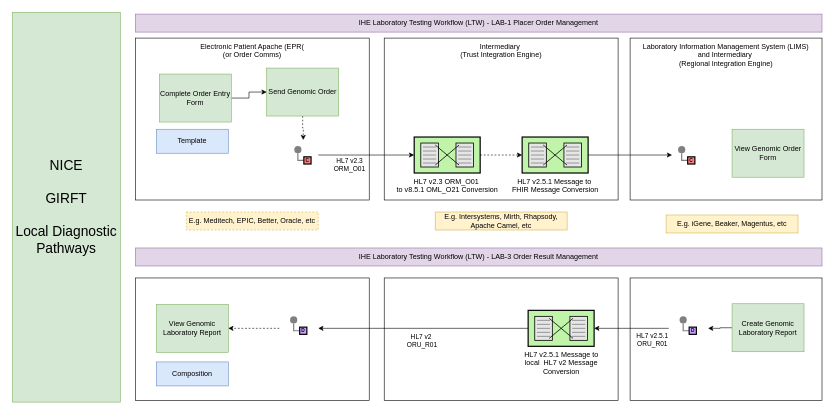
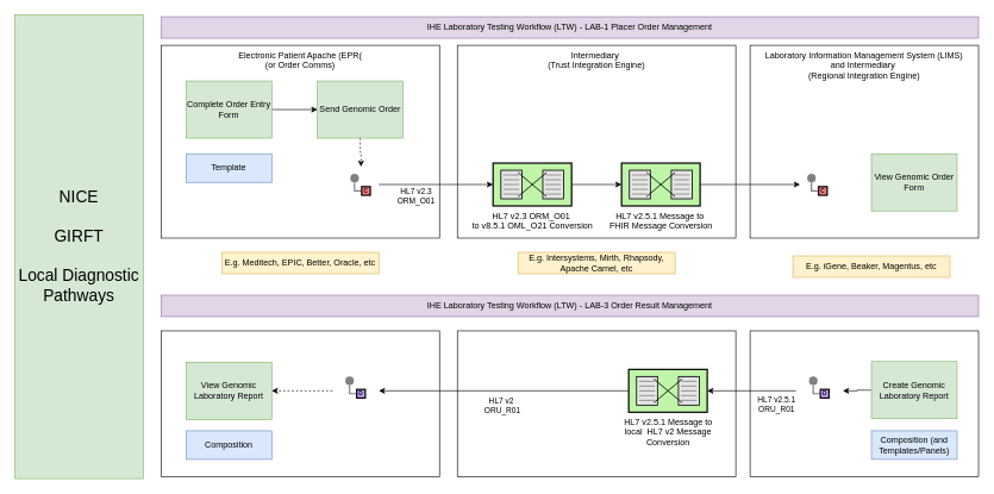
  <mxCell id="0" />
  <mxCell id="1" parent="0" />
  <mxCell id="2" value="" style="rounded=0;whiteSpace=wrap;html=1;" vertex="1" parent="1"><mxGeometry x="1050" y="463" width="320" height="204" as="geometry" /></mxCell>
  <mxCell id="3" value="" style="rounded=0;whiteSpace=wrap;html=1;" vertex="1" parent="1"><mxGeometry x="225" y="463" width="390" height="204" as="geometry" /></mxCell>
  <mxCell id="4" value="" style="rounded=0;whiteSpace=wrap;html=1;" vertex="1" parent="1"><mxGeometry x="640" y="463" width="390" height="204" as="geometry" /></mxCell>
  <mxCell id="5" value="" style="rounded=0;whiteSpace=wrap;html=1;strokeColor=none;" vertex="1" parent="1"><mxGeometry x="1114.5" y="517" width="65.5" height="60" as="geometry" /></mxCell>
  <mxCell id="6" value="Laboratory Information Management System (LIMS) &lt;br&gt;and Intermediary&amp;nbsp;&lt;br&gt;(Regional Integration Engine)" style="rounded=0;whiteSpace=wrap;html=1;verticalAlign=top;" vertex="1" parent="1"><mxGeometry x="1050" y="63" width="320" height="270" as="geometry" /></mxCell>
  <mxCell id="7" value="Intermediary&amp;nbsp;&lt;br&gt;(Trust Integration Engine)" style="rounded=0;whiteSpace=wrap;html=1;verticalAlign=top;" vertex="1" parent="1"><mxGeometry x="640" y="63" width="390" height="270" as="geometry" /></mxCell>
- <mxCell id="8" value="E.g. Meditech, EPIC, Better, Oracle, etc" style="rounded=0;whiteSpace=wrap;html=1;fillColor=#fff2cc;strokeColor=#d6b656;dashed=1;" vertex="1" parent="1"><mxGeometry x="310" y="353" width="220" height="30" as="geometry" /></mxCell>
+ <mxCell id="8" value="E.g. Meditech, EPIC, Better, Oracle, etc" style="rounded=0;whiteSpace=wrap;html=1;fillColor=#fff2cc;strokeColor=#d6b656;" vertex="1" parent="1"><mxGeometry x="310" y="353" width="220" height="30" as="geometry" /></mxCell>
  <mxCell id="9" value="&lt;font style=&quot;font-size: 12px;&quot;&gt;HL7 v2.3 ORM_O01&amp;nbsp;&lt;/font&gt;&lt;div&gt;&lt;font style=&quot;font-size: 12px;&quot;&gt;to v8.5.1 OML_O21 Conversion&lt;/font&gt;&lt;/div&gt;" style="html=1;strokeWidth=2;outlineConnect=0;dashed=0;align=center;fontSize=8;shape=mxgraph.eip.message_translator;fillColor=#c0f5a9;verticalLabelPosition=bottom;verticalAlign=top;" vertex="1" parent="1"><mxGeometry x="690" y="228" width="110" height="60" as="geometry" /></mxCell>
  <mxCell id="10" style="edgeStyle=orthogonalEdgeStyle;rounded=0;orthogonalLoop=1;jettySize=auto;html=1;entryX=0;entryY=0.5;entryDx=0;entryDy=0;" edge="1" parent="1" source="11" target="26"><mxGeometry relative="1" as="geometry" /></mxCell>
  <mxCell id="11" value="&lt;font style=&quot;font-size: 12px;&quot;&gt;HL7 v2.5.1 Message to&amp;nbsp;&lt;/font&gt;&lt;div&gt;&lt;font style=&quot;font-size: 12px;&quot;&gt;FHIR Message Conversion&lt;/font&gt;&lt;/div&gt;" style="html=1;strokeWidth=2;outlineConnect=0;dashed=0;align=center;fontSize=8;shape=mxgraph.eip.message_translator;fillColor=#c0f5a9;verticalLabelPosition=bottom;verticalAlign=top;" vertex="1" parent="1"><mxGeometry x="870" y="228" width="110" height="60" as="geometry" /></mxCell>
  <mxCell id="12" value="Electronic Patient Apache (EPR( &lt;br&gt;(or Order Comms)" style="rounded=0;whiteSpace=wrap;html=1;verticalAlign=top;" vertex="1" parent="1"><mxGeometry x="225" y="63" width="390" height="270" as="geometry" /></mxCell>
  <mxCell id="13" value="" style="whiteSpace=wrap;html=1;aspect=fixed;strokeColor=none;" vertex="1" parent="1"><mxGeometry x="480" y="233" width="50" height="50" as="geometry" /></mxCell>
  <mxCell id="14" style="edgeStyle=orthogonalEdgeStyle;rounded=0;orthogonalLoop=1;jettySize=auto;html=1;entryX=0;entryY=0.5;entryDx=0;entryDy=0;entryPerimeter=0;" edge="1" parent="1" source="21" target="20"><mxGeometry relative="1" as="geometry" /></mxCell>
  <mxCell id="15" value="" style="edgeStyle=orthogonalEdgeStyle;rounded=0;exitX=0;exitY=0.5;endArrow=none;dashed=0;html=1;strokeColor=#808080;strokeWidth=2;" edge="1" parent="1" source="17" target="16"><mxGeometry relative="1" as="geometry" /></mxCell>
  <mxCell id="16" value="" style="strokeWidth=2;dashed=0;align=center;fontSize=8;shape=ellipse;fillColor=#808080;strokeColor=none;" vertex="1" parent="1"><mxGeometry x="490" y="243" width="12" height="12" as="geometry" /></mxCell>
  <mxCell id="17" value="C" style="strokeWidth=2;dashed=0;align=center;fontSize=8;shape=rect;fillColor=#FF8080;fontStyle=1;whiteSpace=wrap;html=1;" vertex="1" parent="1"><mxGeometry x="506" y="261" width="12" height="12" as="geometry" /></mxCell>
  <mxCell id="18" value="Template" style="rounded=0;whiteSpace=wrap;html=1;fillColor=#dae8fc;strokeColor=#6c8ebf;" vertex="1" parent="1"><mxGeometry x="260" y="215" width="120" height="40" as="geometry" /></mxCell>
  <mxCell id="19" style="edgeStyle=orthogonalEdgeStyle;rounded=0;orthogonalLoop=1;jettySize=auto;html=1;entryX=0.5;entryY=0;entryDx=0;entryDy=0;dashed=1;" edge="1" parent="1" source="20" target="13"><mxGeometry relative="1" as="geometry" /></mxCell>
  <mxCell id="20" value="Send Genomic Order" style="points=[[0.25,0,0],[0.5,0,0],[0.75,0,0],[1,0.25,0],[1,0.5,0],[1,0.75,0],[0.75,1,0],[0.5,1,0],[0.25,1,0],[0,0.75,0],[0,0.5,0],[0,0.25,0]];shape=mxgraph.bpmn.task2;whiteSpace=wrap;rectStyle=rounded;size=10;html=1;container=1;expand=0;collapsible=0;taskMarker=send;fillColor=#d5e8d4;strokeColor=#82b366;" vertex="1" parent="1"><mxGeometry x="444" y="113" width="120" height="80" as="geometry" /></mxCell>
- <mxCell id="21" value="Complete Order Entry Form" style="points=[[0.25,0,0],[0.5,0,0],[0.75,0,0],[1,0.25,0],[1,0.5,0],[1,0.75,0],[0.75,1,0],[0.5,1,0],[0.25,1,0],[0,0.75,0],[0,0.5,0],[0,0.25,0]];shape=mxgraph.bpmn.task2;whiteSpace=wrap;rectStyle=rounded;size=10;html=1;container=1;expand=0;collapsible=0;taskMarker=user;fillColor=#d5e8d4;strokeColor=#82b366;" vertex="1" parent="1"><mxGeometry x="265" y="123" width="120" height="80" as="geometry" /></mxCell>
+ <mxCell id="21" value="Complete Order Entry Form" style="points=[[0.25,0,0],[0.5,0,0],[0.75,0,0],[1,0.25,0],[1,0.5,0],[1,0.75,0],[0.75,1,0],[0.5,1,0],[0.25,1,0],[0,0.75,0],[0,0.5,0],[0,0.25,0]];shape=mxgraph.bpmn.task2;whiteSpace=wrap;rectStyle=rounded;size=10;html=1;container=1;expand=0;collapsible=0;taskMarker=user;fillColor=#d5e8d4;strokeColor=#82b366;" vertex="1" parent="1"><mxGeometry x="260" y="113" width="120" height="80" as="geometry" /></mxCell>
  <mxCell id="22" style="edgeStyle=orthogonalEdgeStyle;rounded=0;orthogonalLoop=1;jettySize=auto;html=1;" edge="1" parent="1" source="13" target="9"><mxGeometry relative="1" as="geometry" /></mxCell>
  <mxCell id="23" value="HL7 v2.3&lt;br&gt;ORM_O01" style="edgeLabel;html=1;align=center;verticalAlign=middle;resizable=0;points=[];" connectable="0" vertex="1" parent="22"><mxGeometry x="-0.267" y="3" relative="1" as="geometry"><mxPoint x="-8" y="18" as="offset" /></mxGeometry></mxCell>
- <mxCell id="24" style="edgeStyle=orthogonalEdgeStyle;rounded=0;orthogonalLoop=1;jettySize=auto;html=1;entryX=0;entryY=0.5;entryDx=0;entryDy=0;entryPerimeter=0;dashed=1;" edge="1" parent="1" source="9" target="11"><mxGeometry relative="1" as="geometry" /></mxCell>
+ <mxCell id="24" style="edgeStyle=orthogonalEdgeStyle;rounded=0;orthogonalLoop=1;jettySize=auto;html=1;entryX=0;entryY=0.5;entryDx=0;entryDy=0;entryPerimeter=0;" edge="1" parent="1" source="9" target="11"><mxGeometry relative="1" as="geometry" /></mxCell>
  <mxCell id="25" value="E.g. Intersystems, Mirth, Rhapsody, Apache Camel, etc" style="rounded=0;whiteSpace=wrap;html=1;fillColor=#fff2cc;strokeColor=#d6b656;" vertex="1" parent="1"><mxGeometry x="725" y="353" width="220" height="30" as="geometry" /></mxCell>
  <mxCell id="26" value="" style="whiteSpace=wrap;html=1;aspect=fixed;strokeColor=none;" vertex="1" parent="1"><mxGeometry x="1120" y="233" width="50" height="50" as="geometry" /></mxCell>
  <mxCell id="27" value="" style="edgeStyle=orthogonalEdgeStyle;rounded=0;exitX=0;exitY=0.5;endArrow=none;dashed=0;html=1;strokeColor=#808080;strokeWidth=2;" edge="1" parent="1" source="29" target="28"><mxGeometry relative="1" as="geometry" /></mxCell>
  <mxCell id="28" value="" style="strokeWidth=2;dashed=0;align=center;fontSize=8;shape=ellipse;fillColor=#808080;strokeColor=none;" vertex="1" parent="1"><mxGeometry x="1130" y="243" width="12" height="12" as="geometry" /></mxCell>
  <mxCell id="29" value="C" style="strokeWidth=2;dashed=0;align=center;fontSize=8;shape=rect;fillColor=#FF8080;fontStyle=1;whiteSpace=wrap;html=1;" vertex="1" parent="1"><mxGeometry x="1146" y="261" width="12" height="12" as="geometry" /></mxCell>
  <mxCell id="30" value="IHE Laboratory Testing Workflow (LTW) - LAB-1 Placer Order Management" style="rounded=0;whiteSpace=wrap;html=1;fillColor=#e1d5e7;strokeColor=#9673a6;" vertex="1" parent="1"><mxGeometry x="225" y="23" width="1145" height="30" as="geometry" /></mxCell>
  <mxCell id="31" value="" style="edgeStyle=orthogonalEdgeStyle;rounded=0;exitX=0;exitY=0.5;endArrow=none;dashed=0;html=1;strokeColor=#808080;strokeWidth=2;" edge="1" parent="1" source="33" target="32"><mxGeometry relative="1" as="geometry" /></mxCell>
  <mxCell id="32" value="" style="strokeWidth=2;dashed=0;align=center;fontSize=8;shape=ellipse;fillColor=#808080;strokeColor=none;" vertex="1" parent="1"><mxGeometry x="1132.5" y="527" width="12" height="12" as="geometry" /></mxCell>
  <mxCell id="33" value="D" style="strokeWidth=2;dashed=0;align=center;fontSize=8;shape=rect;fillColor=#C7A0FF;fontStyle=1;whiteSpace=wrap;html=1;" vertex="1" parent="1"><mxGeometry x="1148.5" y="545" width="12" height="12" as="geometry" /></mxCell>
  <mxCell id="34" style="edgeStyle=orthogonalEdgeStyle;rounded=0;orthogonalLoop=1;jettySize=auto;html=1;entryX=1;entryY=0.5;entryDx=0;entryDy=0;" edge="1" parent="1" source="36" target="39"><mxGeometry relative="1" as="geometry" /></mxCell>
  <mxCell id="35" value="HL7 v2&amp;nbsp;&lt;div&gt;ORU_R01&lt;/div&gt;" style="edgeLabel;html=1;align=center;verticalAlign=middle;resizable=0;points=[];" connectable="0" vertex="1" parent="34"><mxGeometry x="0.014" y="3" relative="1" as="geometry"><mxPoint x="-1" y="17" as="offset" /></mxGeometry></mxCell>
  <mxCell id="36" value="&lt;font style=&quot;font-size: 12px;&quot;&gt;HL7 v2.5.1 Message to&lt;/font&gt;&lt;div&gt;&lt;font style=&quot;font-size: 12px;&quot;&gt;&amp;nbsp;local&amp;nbsp; HL7 v2 Message&amp;nbsp;&lt;/font&gt;&lt;/div&gt;&lt;div&gt;&lt;font style=&quot;font-size: 12px;&quot;&gt;Conversion&lt;/font&gt;&lt;/div&gt;" style="html=1;strokeWidth=2;outlineConnect=0;dashed=0;align=center;fontSize=8;shape=mxgraph.eip.message_translator;fillColor=#c0f5a9;verticalLabelPosition=bottom;verticalAlign=top;" vertex="1" parent="1"><mxGeometry x="880" y="517" width="110" height="60" as="geometry" /></mxCell>
  <mxCell id="37" style="edgeStyle=orthogonalEdgeStyle;rounded=0;orthogonalLoop=1;jettySize=auto;html=1;entryX=1;entryY=0.5;entryDx=0;entryDy=0;entryPerimeter=0;" edge="1" parent="1" source="5" target="36"><mxGeometry relative="1" as="geometry" /></mxCell>
  <mxCell id="38" value="HL7 v2.5.1&lt;br&gt;ORU_R01" style="edgeLabel;html=1;align=center;verticalAlign=middle;resizable=0;points=[];" connectable="0" vertex="1" parent="37"><mxGeometry x="0.065" y="3" relative="1" as="geometry"><mxPoint x="38" y="15" as="offset" /></mxGeometry></mxCell>
  <mxCell id="39" value="" style="rounded=0;whiteSpace=wrap;html=1;strokeColor=none;" vertex="1" parent="1"><mxGeometry x="465" y="517" width="65" height="60" as="geometry" /></mxCell>
  <mxCell id="40" value="" style="edgeStyle=orthogonalEdgeStyle;rounded=0;exitX=0;exitY=0.5;endArrow=none;dashed=0;html=1;strokeColor=#808080;strokeWidth=2;" edge="1" parent="1" source="42" target="41"><mxGeometry relative="1" as="geometry" /></mxCell>
  <mxCell id="41" value="" style="strokeWidth=2;dashed=0;align=center;fontSize=8;shape=ellipse;fillColor=#808080;strokeColor=none;" vertex="1" parent="1"><mxGeometry x="483" y="527" width="12" height="12" as="geometry" /></mxCell>
  <mxCell id="42" value="D" style="strokeWidth=2;dashed=0;align=center;fontSize=8;shape=rect;fillColor=#C7A0FF;fontStyle=1;whiteSpace=wrap;html=1;" vertex="1" parent="1"><mxGeometry x="499" y="545" width="12" height="12" as="geometry" /></mxCell>
  <mxCell id="43" value="IHE Laboratory Testing Workflow (LTW) - LAB-3 Order Result Management" style="rounded=0;whiteSpace=wrap;html=1;fillColor=#e1d5e7;strokeColor=#9673a6;" vertex="1" parent="1"><mxGeometry x="225" y="413" width="1145" height="30" as="geometry" /></mxCell>
  <mxCell id="44" value="View Genomic Laboratory Report" style="points=[[0.25,0,0],[0.5,0,0],[0.75,0,0],[1,0.25,0],[1,0.5,0],[1,0.75,0],[0.75,1,0],[0.5,1,0],[0.25,1,0],[0,0.75,0],[0,0.5,0],[0,0.25,0]];shape=mxgraph.bpmn.task2;whiteSpace=wrap;rectStyle=rounded;size=10;html=1;container=1;expand=0;collapsible=0;taskMarker=user;fillColor=#d5e8d4;strokeColor=#82b366;" vertex="1" parent="1"><mxGeometry x="260" y="507" width="120" height="80" as="geometry" /></mxCell>
  <mxCell id="45" style="edgeStyle=orthogonalEdgeStyle;rounded=0;orthogonalLoop=1;jettySize=auto;html=1;entryX=1;entryY=0.5;entryDx=0;entryDy=0;entryPerimeter=0;dashed=1;" edge="1" parent="1" source="39" target="44"><mxGeometry relative="1" as="geometry" /></mxCell>
  <mxCell id="46" value="Composition" style="rounded=0;whiteSpace=wrap;html=1;fillColor=#dae8fc;strokeColor=#6c8ebf;" vertex="1" parent="1"><mxGeometry x="260" y="603" width="120" height="40" as="geometry" /></mxCell>
  <mxCell id="47" style="edgeStyle=orthogonalEdgeStyle;rounded=0;orthogonalLoop=1;jettySize=auto;html=1;entryX=1;entryY=0.5;entryDx=0;entryDy=0;exitX=0;exitY=0.5;exitDx=0;exitDy=0;exitPerimeter=0;" edge="1" parent="1" source="50" target="5"><mxGeometry relative="1" as="geometry" /></mxCell>
+ <mxCell id="48" value="Composition (and Templates/Panels)" style="rounded=0;whiteSpace=wrap;html=1;fillColor=#dae8fc;strokeColor=#6c8ebf;" vertex="1" parent="1"><mxGeometry x="1220" y="603" width="120" height="40" as="geometry" /></mxCell>
  <mxCell id="49" value="View Genomic Order Form" style="points=[[0.25,0,0],[0.5,0,0],[0.75,0,0],[1,0.25,0],[1,0.5,0],[1,0.75,0],[0.75,1,0],[0.5,1,0],[0.25,1,0],[0,0.75,0],[0,0.5,0],[0,0.25,0]];shape=mxgraph.bpmn.task2;whiteSpace=wrap;rectStyle=rounded;size=10;html=1;container=1;expand=0;collapsible=0;taskMarker=user;fillColor=#d5e8d4;strokeColor=#82b366;" vertex="1" parent="1"><mxGeometry x="1220" y="215" width="120" height="80" as="geometry" /></mxCell>
  <mxCell id="50" value="Create Genomic Laboratory Report" style="points=[[0.25,0,0],[0.5,0,0],[0.75,0,0],[1,0.25,0],[1,0.5,0],[1,0.75,0],[0.75,1,0],[0.5,1,0],[0.25,1,0],[0,0.75,0],[0,0.5,0],[0,0.25,0]];shape=mxgraph.bpmn.task2;whiteSpace=wrap;rectStyle=rounded;size=10;html=1;container=1;expand=0;collapsible=0;taskMarker=user;fillColor=#d5e8d4;strokeColor=#82b366;" vertex="1" parent="1"><mxGeometry x="1220" y="506" width="120" height="80" as="geometry" /></mxCell>
  <mxCell id="51" value="E.g. iGene, Beaker, Magentus, etc" style="rounded=0;whiteSpace=wrap;html=1;fillColor=#fff2cc;strokeColor=#d6b656;" vertex="1" parent="1"><mxGeometry x="1110" y="358" width="220" height="30" as="geometry" /></mxCell>
  <mxCell id="52" value="&lt;font style=&quot;font-size: 23px;&quot;&gt;NICE&lt;br&gt;&lt;br&gt;GIRFT&lt;br&gt;&lt;br&gt;&lt;/font&gt;&lt;div&gt;&lt;font style=&quot;font-size: 23px;&quot;&gt;Local Diagnostic Pathways&lt;/font&gt;&lt;/div&gt;" style="rounded=0;whiteSpace=wrap;html=1;fillColor=#d5e8d4;strokeColor=#82b366;" vertex="1" parent="1"><mxGeometry x="20" y="20" width="180" height="650" as="geometry" /></mxCell>
